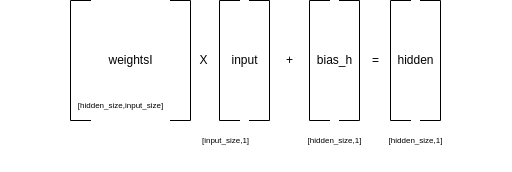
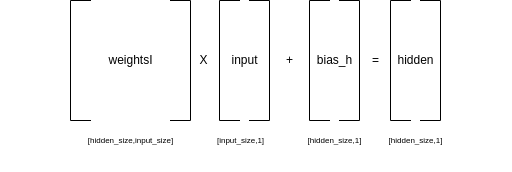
  <mxCell id="0" />
  <mxCell id="1" parent="0" />
  <mxCell id="2" value="" style="shape=partialRectangle;whiteSpace=wrap;html=1;bottom=1;right=1;left=1;top=0;fillColor=none;routingCenterX=-0.5;rotation=270;" vertex="1" parent="1"><mxGeometry x="120" y="20" width="120" height="20" as="geometry" /></mxCell>
  <mxCell id="3" value="" style="shape=partialRectangle;whiteSpace=wrap;html=1;bottom=1;right=1;left=1;top=0;fillColor=none;routingCenterX=-0.5;rotation=90;" vertex="1" parent="1"><mxGeometry x="20" y="20" width="120" height="20" as="geometry" /></mxCell>
  <mxCell id="4" value="" style="shape=partialRectangle;whiteSpace=wrap;html=1;bottom=1;right=1;left=1;top=0;fillColor=none;routingCenterX=-0.5;rotation=90;" vertex="1" parent="1"><mxGeometry x="169" y="20" width="120" height="20" as="geometry" /></mxCell>
  <mxCell id="5" value="" style="shape=partialRectangle;whiteSpace=wrap;html=1;bottom=1;right=1;left=1;top=0;fillColor=none;routingCenterX=-0.5;rotation=270;" vertex="1" parent="1"><mxGeometry x="199" y="20" width="120" height="20" as="geometry" /></mxCell>
  <mxCell id="6" value="weightsI" style="text;html=1;align=center;verticalAlign=middle;resizable=0;points=[];;autosize=1;" vertex="1" parent="1"><mxGeometry x="100" y="20" width="60" height="20" as="geometry" /></mxCell>
  <mxCell id="7" value="input" style="text;html=1;align=center;verticalAlign=middle;resizable=0;points=[];;autosize=1;horizontal=1;" vertex="1" parent="1"><mxGeometry x="223.5" y="20" width="40" height="20" as="geometry" /></mxCell>
  <mxCell id="8" value="+" style="text;html=1;align=center;verticalAlign=middle;resizable=0;points=[];;autosize=1;" vertex="1" parent="1"><mxGeometry x="279" y="20" width="20" height="20" as="geometry" /></mxCell>
  <mxCell id="9" value="X" style="text;html=1;align=center;verticalAlign=middle;resizable=0;points=[];;autosize=1;" vertex="1" parent="1"><mxGeometry x="193" y="20" width="20" height="20" as="geometry" /></mxCell>
  <mxCell id="10" value="" style="shape=partialRectangle;whiteSpace=wrap;html=1;bottom=1;right=1;left=1;top=0;fillColor=none;routingCenterX=-0.5;rotation=90;" vertex="1" parent="1"><mxGeometry x="259" y="20" width="120" height="20" as="geometry" /></mxCell>
  <mxCell id="11" value="" style="shape=partialRectangle;whiteSpace=wrap;html=1;bottom=1;right=1;left=1;top=0;fillColor=none;routingCenterX=-0.5;rotation=270;" vertex="1" parent="1"><mxGeometry x="289" y="20" width="120" height="20" as="geometry" /></mxCell>
  <mxCell id="12" value="bias_h" style="text;html=1;align=center;verticalAlign=middle;resizable=0;points=[];;autosize=1;horizontal=1;" vertex="1" parent="1"><mxGeometry x="308.5" y="20" width="50" height="20" as="geometry" /></mxCell>
- <mxCell id="13" value="[hidden_size,input_size]" style="text;html=1;align=center;verticalAlign=middle;resizable=0;points=[];;autosize=1;fontSize=8;" vertex="1" parent="1"><mxGeometry x="70" y="65" width="100" height="20" as="geometry" /></mxCell>
- <mxCell id="14" value="[input_size,1]" style="text;html=1;align=center;verticalAlign=middle;resizable=0;points=[];;autosize=1;fontSize=8;" vertex="1" parent="1"><mxGeometry x="195" y="100" width="60" height="20" as="geometry" /></mxCell>
+ <mxCell id="13" value="[hidden_size,input_size]" style="text;html=1;align=center;verticalAlign=middle;resizable=0;points=[];;autosize=1;fontSize=8;" vertex="1" parent="1"><mxGeometry x="80" y="100" width="100" height="20" as="geometry" /></mxCell>
+ <mxCell id="14" value="[input_size,1]" style="text;html=1;align=center;verticalAlign=middle;resizable=0;points=[];;autosize=1;fontSize=8;" vertex="1" parent="1"><mxGeometry x="210" y="100" width="60" height="20" as="geometry" /></mxCell>
  <mxCell id="15" value="[hidden_size,1]" style="text;html=1;align=center;verticalAlign=middle;resizable=0;points=[];;autosize=1;fontSize=8;" vertex="1" parent="1"><mxGeometry x="298.5" y="100" width="70" height="20" as="geometry" /></mxCell>
  <mxCell id="16" value="&lt;font style=&quot;font-size: 12px&quot;&gt;=&lt;/font&gt;" style="text;html=1;align=center;verticalAlign=middle;resizable=0;points=[];;autosize=1;fontSize=8;" vertex="1" parent="1"><mxGeometry x="365" y="20" width="20" height="20" as="geometry" /></mxCell>
  <mxCell id="17" value="" style="shape=partialRectangle;whiteSpace=wrap;html=1;bottom=1;right=1;left=1;top=0;fillColor=none;routingCenterX=-0.5;rotation=90;" vertex="1" parent="1"><mxGeometry x="340" y="20" width="120" height="20" as="geometry" /></mxCell>
  <mxCell id="18" value="" style="shape=partialRectangle;whiteSpace=wrap;html=1;bottom=1;right=1;left=1;top=0;fillColor=none;routingCenterX=-0.5;rotation=270;" vertex="1" parent="1"><mxGeometry x="370" y="20" width="120" height="20" as="geometry" /></mxCell>
  <mxCell id="19" value="hidden" style="text;html=1;align=center;verticalAlign=middle;resizable=0;points=[];;autosize=1;horizontal=1;" vertex="1" parent="1"><mxGeometry x="389.5" y="20" width="50" height="20" as="geometry" /></mxCell>
  <mxCell id="20" value="[hidden_size,1]" style="text;html=1;align=center;verticalAlign=middle;resizable=0;points=[];;autosize=1;fontSize=8;" vertex="1" parent="1"><mxGeometry x="379.5" y="100" width="70" height="20" as="geometry" /></mxCell>
